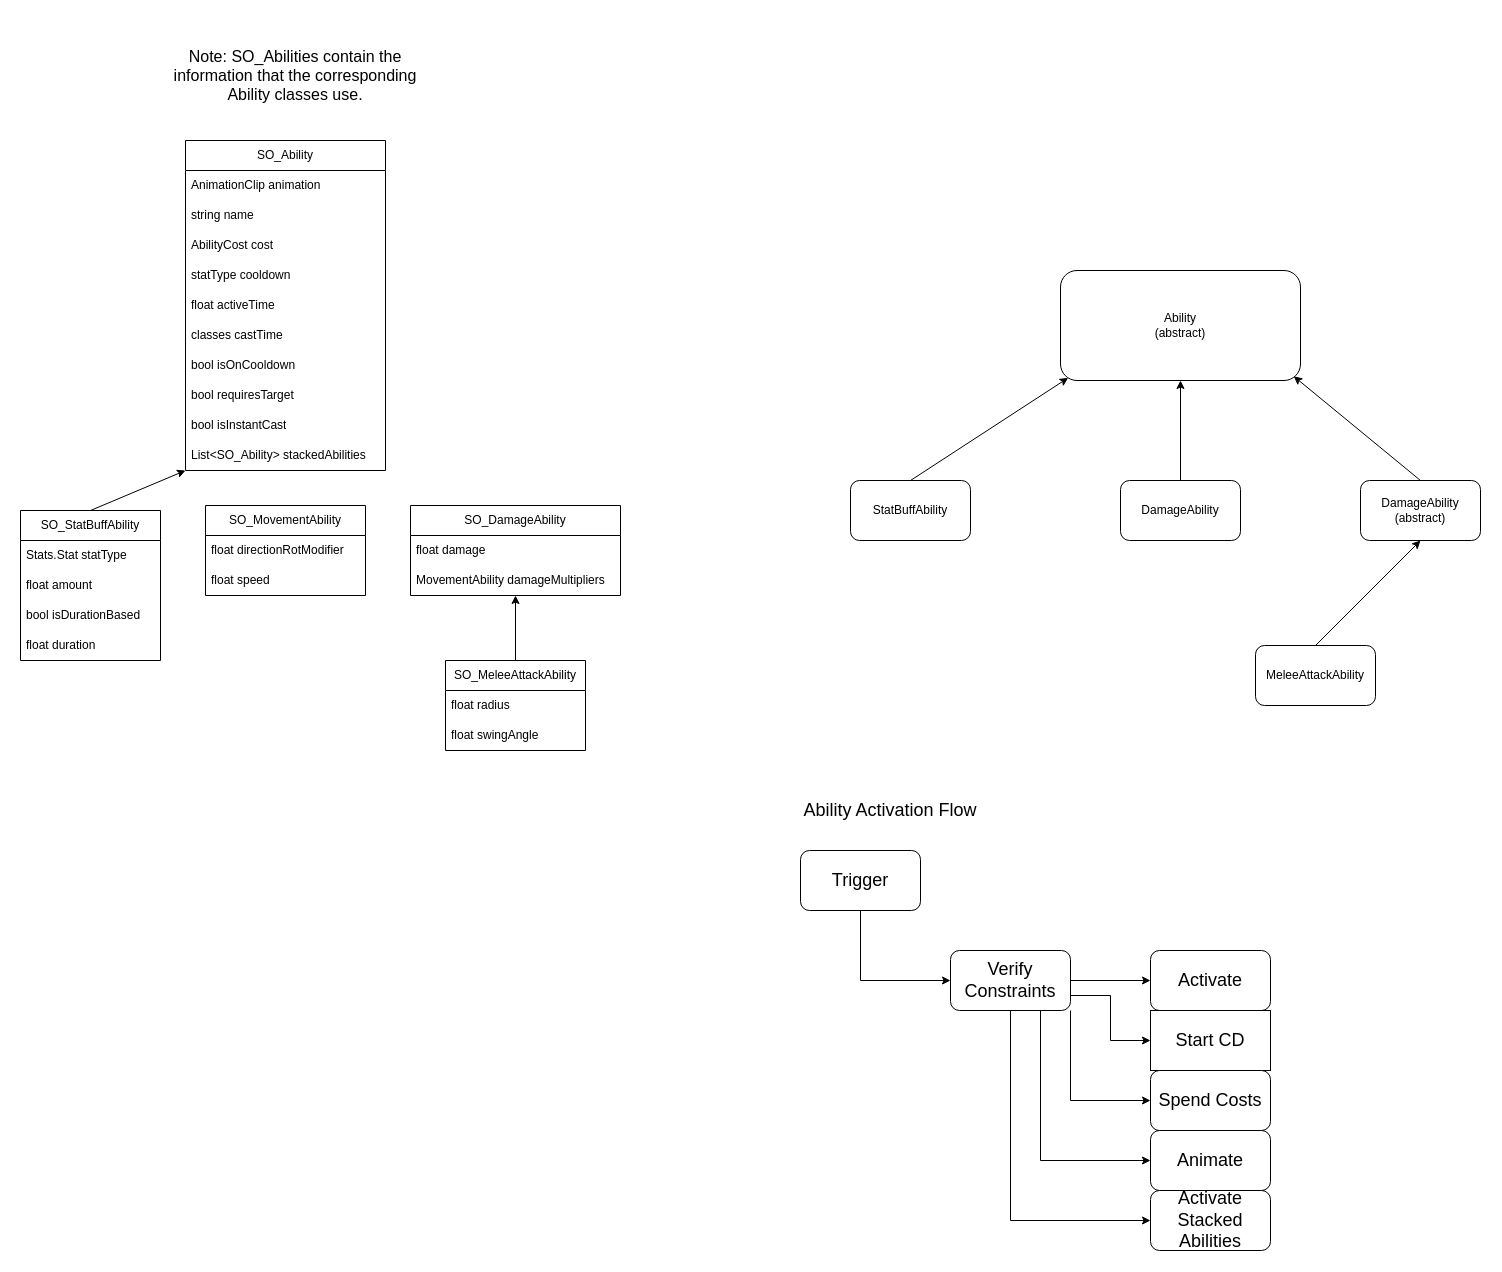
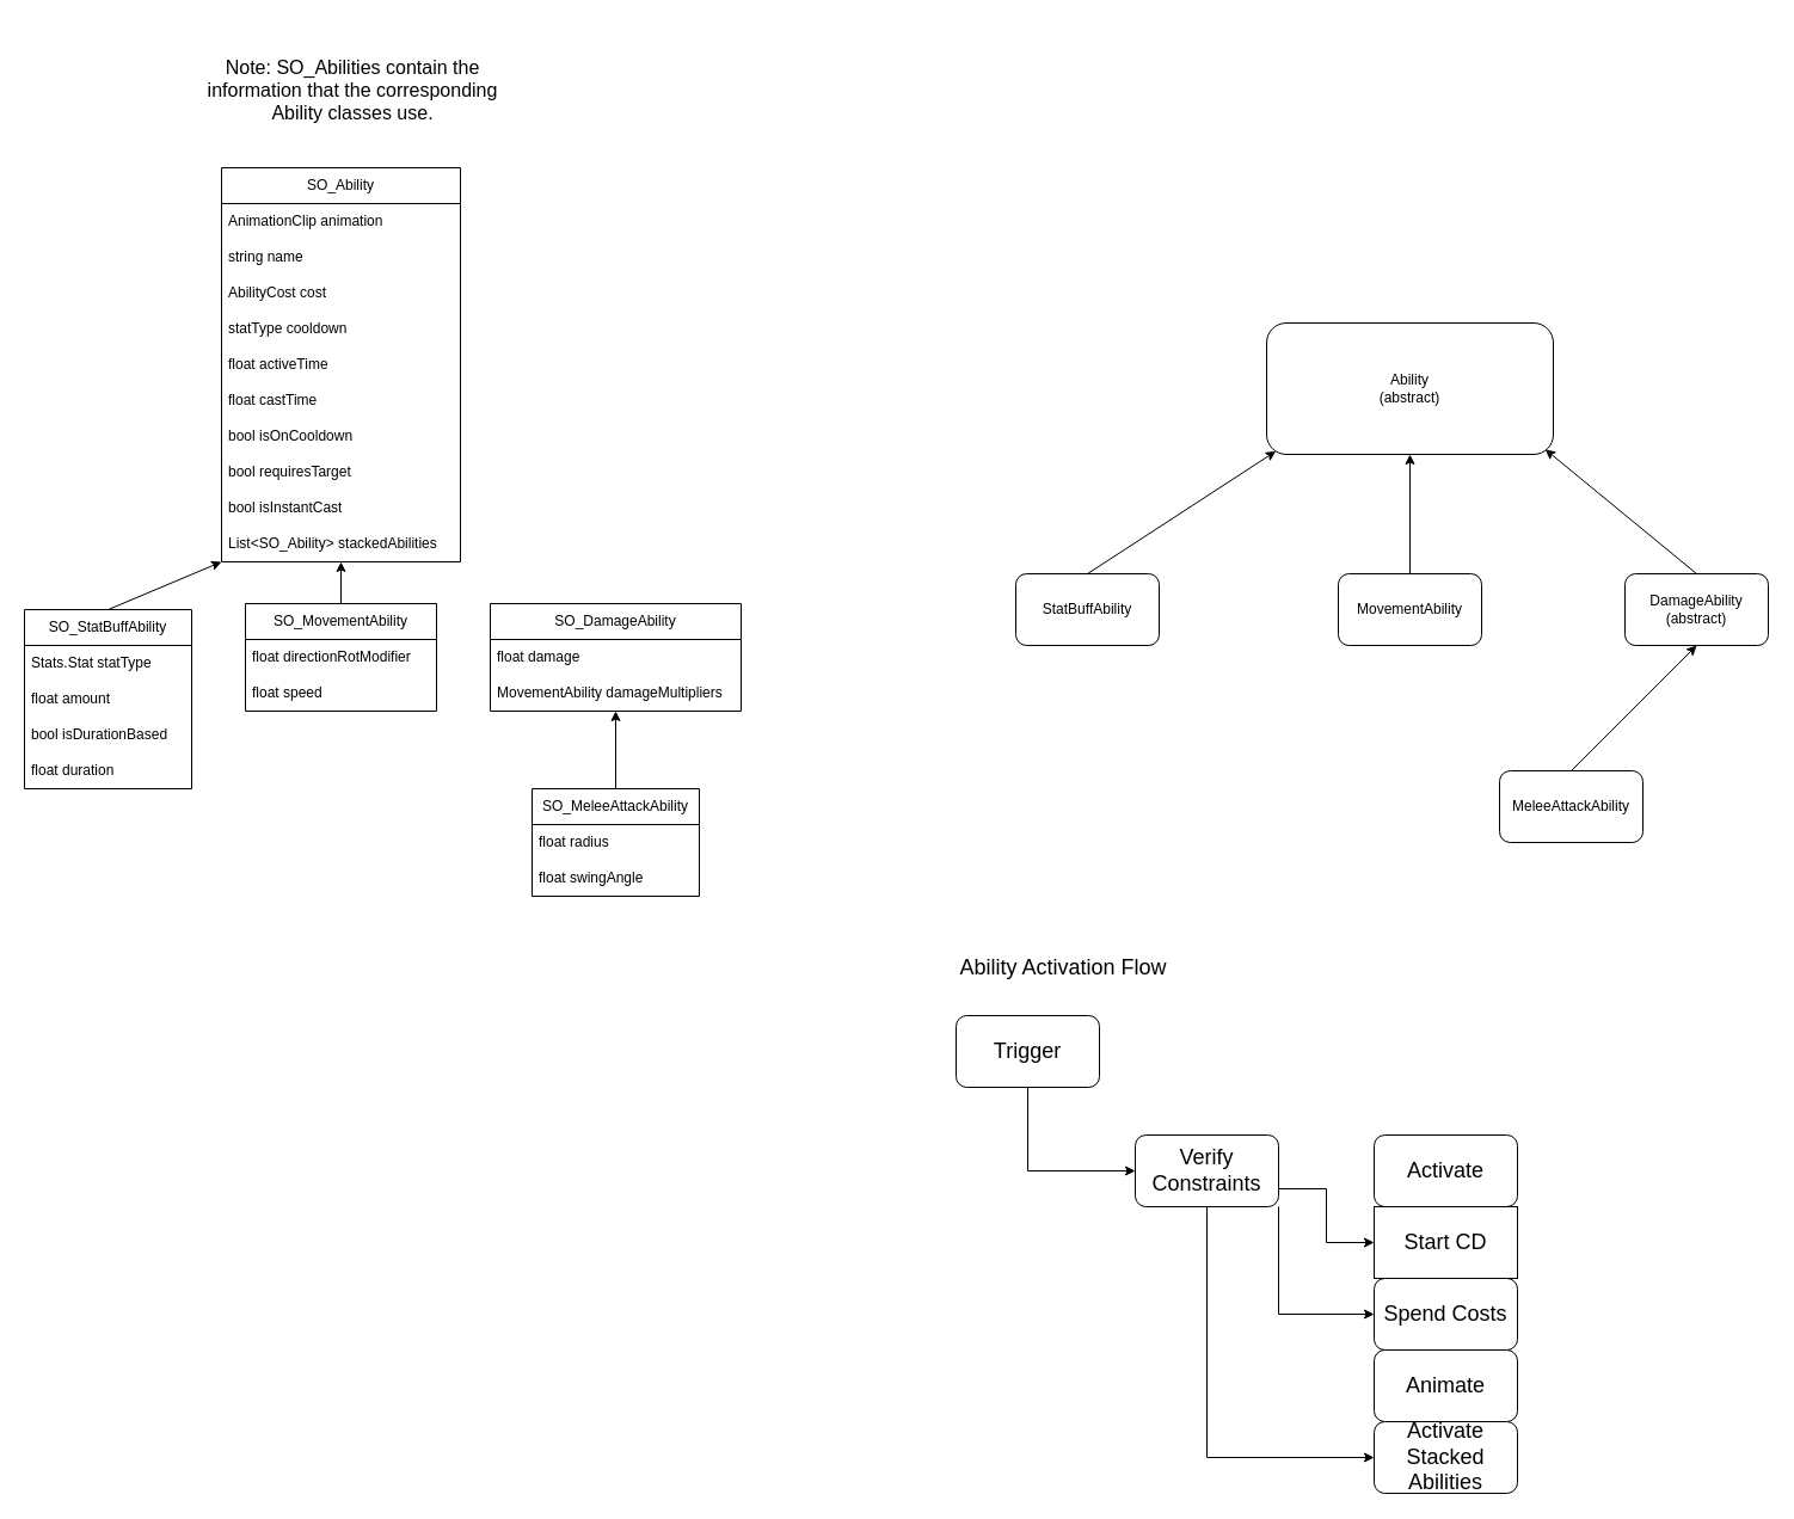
  <mxCell id="0" />
  <mxCell id="1" parent="0" />
  <mxCell id="2" value="Ability&lt;br&gt;(abstract)" style="rounded=1;whiteSpace=wrap;html=1;" vertex="1" parent="1"><mxGeometry x="1060" y="270" width="240" height="110" as="geometry" /></mxCell>
  <mxCell id="3" style="rounded=0;orthogonalLoop=1;jettySize=auto;html=1;exitX=0.5;exitY=0;exitDx=0;exitDy=0;entryX=0.032;entryY=0.976;entryDx=0;entryDy=0;entryPerimeter=0;" edge="1" parent="1" source="4" target="2"><mxGeometry relative="1" as="geometry"><mxPoint x="1060" y="380" as="targetPoint" /></mxGeometry></mxCell>
  <mxCell id="4" value="StatBuffAbility" style="rounded=1;whiteSpace=wrap;html=1;" vertex="1" parent="1"><mxGeometry x="850" y="480" width="120" height="60" as="geometry" /></mxCell>
  <mxCell id="5" style="rounded=0;orthogonalLoop=1;jettySize=auto;html=1;exitX=0.5;exitY=0;exitDx=0;exitDy=0;entryX=0.5;entryY=1;entryDx=0;entryDy=0;" edge="1" parent="1" source="6" target="2"><mxGeometry relative="1" as="geometry" /></mxCell>
- <mxCell id="6" value="DamageAbility" style="rounded=1;whiteSpace=wrap;html=1;" vertex="1" parent="1"><mxGeometry x="1120" y="480" width="120" height="60" as="geometry" /></mxCell>
+ <mxCell id="6" value="MovementAbility" style="rounded=1;whiteSpace=wrap;html=1;" vertex="1" parent="1"><mxGeometry x="1120" y="480" width="120" height="60" as="geometry" /></mxCell>
  <mxCell id="7" style="rounded=0;orthogonalLoop=1;jettySize=auto;html=1;exitX=0.5;exitY=0;exitDx=0;exitDy=0;entryX=0.972;entryY=0.962;entryDx=0;entryDy=0;entryPerimeter=0;" edge="1" parent="1" source="8" target="2"><mxGeometry relative="1" as="geometry" /></mxCell>
  <mxCell id="8" value="DamageAbility&lt;br&gt;(abstract)" style="rounded=1;whiteSpace=wrap;html=1;" vertex="1" parent="1"><mxGeometry x="1360" y="480" width="120" height="60" as="geometry" /></mxCell>
  <mxCell id="9" style="rounded=0;orthogonalLoop=1;jettySize=auto;html=1;exitX=0.5;exitY=0;exitDx=0;exitDy=0;entryX=0.5;entryY=1;entryDx=0;entryDy=0;" edge="1" parent="1" source="10" target="8"><mxGeometry relative="1" as="geometry" /></mxCell>
  <mxCell id="10" value="MeleeAttackAbility" style="rounded=1;whiteSpace=wrap;html=1;" vertex="1" parent="1"><mxGeometry x="1255" y="645" width="120" height="60" as="geometry" /></mxCell>
  <mxCell id="11" value="SO_Ability" style="swimlane;fontStyle=0;childLayout=stackLayout;horizontal=1;startSize=30;horizontalStack=0;resizeParent=1;resizeParentMax=0;resizeLast=0;collapsible=1;marginBottom=0;whiteSpace=wrap;html=1;" vertex="1" parent="1"><mxGeometry x="185" y="140" width="200" height="330" as="geometry"><mxRectangle x="-565" y="180" width="100" height="30" as="alternateBounds" /></mxGeometry></mxCell>
  <mxCell id="12" value="AnimationClip animation" style="text;strokeColor=none;fillColor=none;align=left;verticalAlign=middle;spacingLeft=4;spacingRight=4;overflow=hidden;points=[[0,0.5],[1,0.5]];portConstraint=eastwest;rotatable=0;whiteSpace=wrap;html=1;" vertex="1" parent="11"><mxGeometry y="30" width="200" height="30" as="geometry" /></mxCell>
  <mxCell id="13" value="string name" style="text;strokeColor=none;fillColor=none;align=left;verticalAlign=middle;spacingLeft=4;spacingRight=4;overflow=hidden;points=[[0,0.5],[1,0.5]];portConstraint=eastwest;rotatable=0;whiteSpace=wrap;html=1;" vertex="1" parent="11"><mxGeometry y="60" width="200" height="30" as="geometry" /></mxCell>
  <mxCell id="14" value="AbilityCost cost" style="text;strokeColor=none;fillColor=none;align=left;verticalAlign=middle;spacingLeft=4;spacingRight=4;overflow=hidden;points=[[0,0.5],[1,0.5]];portConstraint=eastwest;rotatable=0;whiteSpace=wrap;html=1;" vertex="1" parent="11"><mxGeometry y="90" width="200" height="30" as="geometry" /></mxCell>
  <mxCell id="15" value="statType cooldown" style="text;strokeColor=none;fillColor=none;align=left;verticalAlign=middle;spacingLeft=4;spacingRight=4;overflow=hidden;points=[[0,0.5],[1,0.5]];portConstraint=eastwest;rotatable=0;whiteSpace=wrap;html=1;" vertex="1" parent="11"><mxGeometry y="120" width="200" height="30" as="geometry" /></mxCell>
  <mxCell id="16" value="float activeTime" style="text;strokeColor=none;fillColor=none;align=left;verticalAlign=middle;spacingLeft=4;spacingRight=4;overflow=hidden;points=[[0,0.5],[1,0.5]];portConstraint=eastwest;rotatable=0;whiteSpace=wrap;html=1;" vertex="1" parent="11"><mxGeometry y="150" width="200" height="30" as="geometry" /></mxCell>
- <mxCell id="17" value="classes castTime" style="text;strokeColor=none;fillColor=none;align=left;verticalAlign=middle;spacingLeft=4;spacingRight=4;overflow=hidden;points=[[0,0.5],[1,0.5]];portConstraint=eastwest;rotatable=0;whiteSpace=wrap;html=1;" vertex="1" parent="11"><mxGeometry y="180" width="200" height="30" as="geometry" /></mxCell>
+ <mxCell id="17" value="float castTime" style="text;strokeColor=none;fillColor=none;align=left;verticalAlign=middle;spacingLeft=4;spacingRight=4;overflow=hidden;points=[[0,0.5],[1,0.5]];portConstraint=eastwest;rotatable=0;whiteSpace=wrap;html=1;" vertex="1" parent="11"><mxGeometry y="180" width="200" height="30" as="geometry" /></mxCell>
  <mxCell id="18" value="bool isOnCooldown" style="text;strokeColor=none;fillColor=none;align=left;verticalAlign=middle;spacingLeft=4;spacingRight=4;overflow=hidden;points=[[0,0.5],[1,0.5]];portConstraint=eastwest;rotatable=0;whiteSpace=wrap;html=1;" vertex="1" parent="11"><mxGeometry y="210" width="200" height="30" as="geometry" /></mxCell>
  <mxCell id="19" value="bool requiresTarget" style="text;strokeColor=none;fillColor=none;align=left;verticalAlign=middle;spacingLeft=4;spacingRight=4;overflow=hidden;points=[[0,0.5],[1,0.5]];portConstraint=eastwest;rotatable=0;whiteSpace=wrap;html=1;" vertex="1" parent="11"><mxGeometry y="240" width="200" height="30" as="geometry" /></mxCell>
  <mxCell id="20" value="bool isInstantCast" style="text;strokeColor=none;fillColor=none;align=left;verticalAlign=middle;spacingLeft=4;spacingRight=4;overflow=hidden;points=[[0,0.5],[1,0.5]];portConstraint=eastwest;rotatable=0;whiteSpace=wrap;html=1;" vertex="1" parent="11"><mxGeometry y="270" width="200" height="30" as="geometry" /></mxCell>
  <mxCell id="21" value="List&amp;lt;SO_Ability&amp;gt; stackedAbilities" style="text;strokeColor=none;fillColor=none;align=left;verticalAlign=middle;spacingLeft=4;spacingRight=4;overflow=hidden;points=[[0,0.5],[1,0.5]];portConstraint=eastwest;rotatable=0;whiteSpace=wrap;html=1;" vertex="1" parent="11"><mxGeometry y="300" width="200" height="30" as="geometry" /></mxCell>
  <mxCell id="22" style="rounded=0;orthogonalLoop=1;jettySize=auto;html=1;exitX=0.5;exitY=0;exitDx=0;exitDy=0;entryX=0;entryY=1;entryDx=0;entryDy=0;" edge="1" parent="1" source="23" target="11"><mxGeometry relative="1" as="geometry" /></mxCell>
  <mxCell id="23" value="SO_StatBuffAbility" style="swimlane;fontStyle=0;childLayout=stackLayout;horizontal=1;startSize=30;horizontalStack=0;resizeParent=1;resizeParentMax=0;resizeLast=0;collapsible=1;marginBottom=0;whiteSpace=wrap;html=1;" vertex="1" parent="1"><mxGeometry x="20" y="510" width="140" height="150" as="geometry"><mxRectangle x="-730" y="550" width="140" height="30" as="alternateBounds" /></mxGeometry></mxCell>
  <mxCell id="24" value="Stats.Stat statType" style="text;strokeColor=none;fillColor=none;align=left;verticalAlign=middle;spacingLeft=4;spacingRight=4;overflow=hidden;points=[[0,0.5],[1,0.5]];portConstraint=eastwest;rotatable=0;whiteSpace=wrap;html=1;" vertex="1" parent="23"><mxGeometry y="30" width="140" height="30" as="geometry" /></mxCell>
  <mxCell id="25" value="float amount" style="text;strokeColor=none;fillColor=none;align=left;verticalAlign=middle;spacingLeft=4;spacingRight=4;overflow=hidden;points=[[0,0.5],[1,0.5]];portConstraint=eastwest;rotatable=0;whiteSpace=wrap;html=1;" vertex="1" parent="23"><mxGeometry y="60" width="140" height="30" as="geometry" /></mxCell>
  <mxCell id="26" value="bool isDurationBased" style="text;strokeColor=none;fillColor=none;align=left;verticalAlign=middle;spacingLeft=4;spacingRight=4;overflow=hidden;points=[[0,0.5],[1,0.5]];portConstraint=eastwest;rotatable=0;whiteSpace=wrap;html=1;" vertex="1" parent="23"><mxGeometry y="90" width="140" height="30" as="geometry" /></mxCell>
  <mxCell id="27" value="float duration" style="text;strokeColor=none;fillColor=none;align=left;verticalAlign=middle;spacingLeft=4;spacingRight=4;overflow=hidden;points=[[0,0.5],[1,0.5]];portConstraint=eastwest;rotatable=0;whiteSpace=wrap;html=1;" vertex="1" parent="23"><mxGeometry y="120" width="140" height="30" as="geometry" /></mxCell>
+ <mxCell id="28" style="rounded=0;orthogonalLoop=1;jettySize=auto;html=1;exitX=0.5;exitY=0;exitDx=0;exitDy=0;entryX=0.5;entryY=1;entryDx=0;entryDy=0;" edge="1" parent="1" source="29" target="11"><mxGeometry relative="1" as="geometry" /></mxCell>
  <mxCell id="29" value="SO_MovementAbility" style="swimlane;fontStyle=0;childLayout=stackLayout;horizontal=1;startSize=30;horizontalStack=0;resizeParent=1;resizeParentMax=0;resizeLast=0;collapsible=1;marginBottom=0;whiteSpace=wrap;html=1;" vertex="1" parent="1"><mxGeometry x="205" y="505" width="160" height="90" as="geometry"><mxRectangle x="-540" y="545" width="150" height="30" as="alternateBounds" /></mxGeometry></mxCell>
  <mxCell id="30" value="float directionRotModifier" style="text;strokeColor=none;fillColor=none;align=left;verticalAlign=middle;spacingLeft=4;spacingRight=4;overflow=hidden;points=[[0,0.5],[1,0.5]];portConstraint=eastwest;rotatable=0;whiteSpace=wrap;html=1;" vertex="1" parent="29"><mxGeometry y="30" width="160" height="30" as="geometry" /></mxCell>
  <mxCell id="31" value="float speed" style="text;strokeColor=none;fillColor=none;align=left;verticalAlign=middle;spacingLeft=4;spacingRight=4;overflow=hidden;points=[[0,0.5],[1,0.5]];portConstraint=eastwest;rotatable=0;whiteSpace=wrap;html=1;" vertex="1" parent="29"><mxGeometry y="60" width="160" height="30" as="geometry" /></mxCell>
  <mxCell id="32" value="SO_DamageAbility" style="swimlane;fontStyle=0;childLayout=stackLayout;horizontal=1;startSize=30;horizontalStack=0;resizeParent=1;resizeParentMax=0;resizeLast=0;collapsible=1;marginBottom=0;whiteSpace=wrap;html=1;" vertex="1" parent="1"><mxGeometry x="410" y="505" width="210" height="90" as="geometry"><mxRectangle x="-340" y="545" width="140" height="30" as="alternateBounds" /></mxGeometry></mxCell>
  <mxCell id="33" value="float damage" style="text;strokeColor=none;fillColor=none;align=left;verticalAlign=middle;spacingLeft=4;spacingRight=4;overflow=hidden;points=[[0,0.5],[1,0.5]];portConstraint=eastwest;rotatable=0;whiteSpace=wrap;html=1;" vertex="1" parent="32"><mxGeometry y="30" width="210" height="30" as="geometry" /></mxCell>
  <mxCell id="34" value="MovementAbility damageMultipliers" style="text;strokeColor=none;fillColor=none;align=left;verticalAlign=middle;spacingLeft=4;spacingRight=4;overflow=hidden;points=[[0,0.5],[1,0.5]];portConstraint=eastwest;rotatable=0;whiteSpace=wrap;html=1;" vertex="1" parent="32"><mxGeometry y="60" width="210" height="30" as="geometry" /></mxCell>
  <mxCell id="35" style="rounded=0;orthogonalLoop=1;jettySize=auto;html=1;exitX=0.5;exitY=0;exitDx=0;exitDy=0;entryX=0.5;entryY=1;entryDx=0;entryDy=0;" edge="1" parent="1" source="36" target="32"><mxGeometry relative="1" as="geometry" /></mxCell>
  <mxCell id="36" value="SO_MeleeAttackAbility" style="swimlane;fontStyle=0;childLayout=stackLayout;horizontal=1;startSize=30;horizontalStack=0;resizeParent=1;resizeParentMax=0;resizeLast=0;collapsible=1;marginBottom=0;whiteSpace=wrap;html=1;" vertex="1" parent="1"><mxGeometry x="445" y="660" width="140" height="90" as="geometry" /></mxCell>
  <mxCell id="37" value="float radius" style="text;strokeColor=none;fillColor=none;align=left;verticalAlign=middle;spacingLeft=4;spacingRight=4;overflow=hidden;points=[[0,0.5],[1,0.5]];portConstraint=eastwest;rotatable=0;whiteSpace=wrap;html=1;" vertex="1" parent="36"><mxGeometry y="30" width="140" height="30" as="geometry" /></mxCell>
  <mxCell id="38" value="float swingAngle" style="text;strokeColor=none;fillColor=none;align=left;verticalAlign=middle;spacingLeft=4;spacingRight=4;overflow=hidden;points=[[0,0.5],[1,0.5]];portConstraint=eastwest;rotatable=0;whiteSpace=wrap;html=1;" vertex="1" parent="36"><mxGeometry y="60" width="140" height="30" as="geometry" /></mxCell>
  <mxCell id="39" value="Ability Activation Flow" style="text;html=1;strokeColor=none;fillColor=none;align=center;verticalAlign=middle;whiteSpace=wrap;rounded=0;fontSize=18;" vertex="1" parent="1"><mxGeometry x="800" y="780" width="180" height="60" as="geometry" /></mxCell>
  <mxCell id="40" value="Note: SO_Abilities contain the information that the corresponding Ability classes use." style="text;html=1;strokeColor=none;fillColor=none;align=center;verticalAlign=middle;whiteSpace=wrap;rounded=0;fontSize=16;" vertex="1" parent="1"><mxGeometry x="160" y="20" width="270" height="110" as="geometry" /></mxCell>
  <mxCell id="41" style="edgeStyle=orthogonalEdgeStyle;rounded=0;orthogonalLoop=1;jettySize=auto;html=1;exitX=0.5;exitY=1;exitDx=0;exitDy=0;entryX=0;entryY=0.5;entryDx=0;entryDy=0;" edge="1" parent="1" source="42" target="48"><mxGeometry relative="1" as="geometry" /></mxCell>
  <mxCell id="42" value="Trigger" style="rounded=1;whiteSpace=wrap;html=1;fontSize=18;" vertex="1" parent="1"><mxGeometry x="800" y="850" width="120" height="60" as="geometry" /></mxCell>
- <mxCell id="43" style="edgeStyle=orthogonalEdgeStyle;rounded=0;orthogonalLoop=1;jettySize=auto;html=1;exitX=1;exitY=0.5;exitDx=0;exitDy=0;entryX=0;entryY=0.5;entryDx=0;entryDy=0;" edge="1" parent="1" source="48" target="49"><mxGeometry relative="1" as="geometry" /></mxCell>
  <mxCell id="44" style="edgeStyle=orthogonalEdgeStyle;rounded=0;orthogonalLoop=1;jettySize=auto;html=1;exitX=1;exitY=0.75;exitDx=0;exitDy=0;entryX=0;entryY=0.5;entryDx=0;entryDy=0;" edge="1" parent="1" source="48" target="50"><mxGeometry relative="1" as="geometry" /></mxCell>
  <mxCell id="45" style="edgeStyle=orthogonalEdgeStyle;rounded=0;orthogonalLoop=1;jettySize=auto;html=1;exitX=1;exitY=1;exitDx=0;exitDy=0;entryX=0;entryY=0.5;entryDx=0;entryDy=0;" edge="1" parent="1" source="48" target="51"><mxGeometry relative="1" as="geometry" /></mxCell>
- <mxCell id="46" style="edgeStyle=orthogonalEdgeStyle;rounded=0;orthogonalLoop=1;jettySize=auto;html=1;exitX=0.75;exitY=1;exitDx=0;exitDy=0;entryX=0;entryY=0.5;entryDx=0;entryDy=0;" edge="1" parent="1" source="48" target="52"><mxGeometry relative="1" as="geometry" /></mxCell>
  <mxCell id="47" style="edgeStyle=orthogonalEdgeStyle;rounded=0;orthogonalLoop=1;jettySize=auto;html=1;exitX=0.5;exitY=1;exitDx=0;exitDy=0;entryX=0;entryY=0.5;entryDx=0;entryDy=0;" edge="1" parent="1" source="48" target="53"><mxGeometry relative="1" as="geometry" /></mxCell>
  <mxCell id="48" value="Verify Constraints" style="rounded=1;whiteSpace=wrap;html=1;fontSize=18;" vertex="1" parent="1"><mxGeometry x="950" y="950" width="120" height="60" as="geometry" /></mxCell>
  <mxCell id="49" value="Activate" style="rounded=1;whiteSpace=wrap;html=1;fontSize=18;" vertex="1" parent="1"><mxGeometry x="1150" y="950" width="120" height="60" as="geometry" /></mxCell>
  <mxCell id="50" value="Start CD" style="whiteSpace=wrap;html=1;fontSize=18;rounded=0;" vertex="1" parent="1"><mxGeometry x="1150" y="1010" width="120" height="60" as="geometry" /></mxCell>
  <mxCell id="51" value="Spend Costs" style="rounded=1;whiteSpace=wrap;html=1;fontSize=18;" vertex="1" parent="1"><mxGeometry x="1150" y="1070" width="120" height="60" as="geometry" /></mxCell>
  <mxCell id="52" value="Animate" style="rounded=1;whiteSpace=wrap;html=1;fontSize=18;" vertex="1" parent="1"><mxGeometry x="1150" y="1130" width="120" height="60" as="geometry" /></mxCell>
  <mxCell id="53" value="Activate Stacked Abilities" style="rounded=1;whiteSpace=wrap;html=1;fontSize=18;" vertex="1" parent="1"><mxGeometry x="1150" y="1190" width="120" height="60" as="geometry" /></mxCell>
